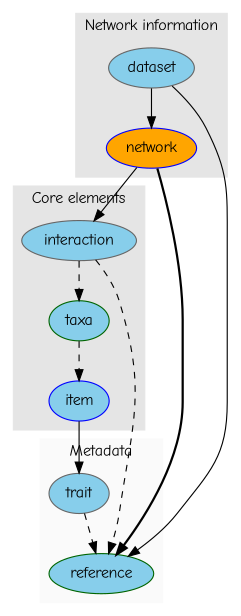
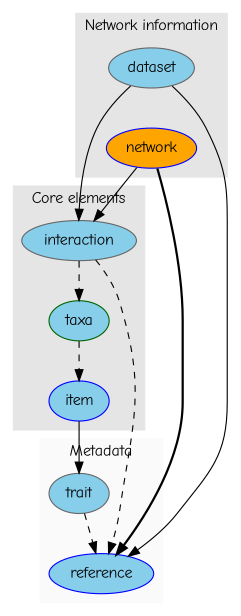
  digraph {
    fontname="Comic Neue"
    rankdir=TB
    node [color=gray40 fillcolor=skyblue fontname="Comic Neue" style=filled]
    edge [fontname="Comic Neue" style=dashed]
    taxa [color=darkgreen]
    item [color=blue]
    interaction
    dataset
    network [color=blue fillcolor=orange]
-   reference [color=darkgreen]
+   reference [color=blue]
    trait
    subgraph cluster_1 {
      color=grey90
      label="Core elements"
      style=filled
      taxa
      item
      interaction
    }
    subgraph cluster_2 {
      color=grey90
      label="Network information"
      style=filled
      dataset
      network
    }
    subgraph cluster_3 {
      color=grey98
      label=Metadata
      style=filled
      reference
      trait
    }
    taxa -> item [weight=40]
    item -> trait [style=solid]
    interaction -> taxa [weight=10]
    interaction -> reference
-   dataset -> network [style=solid weight=100]
+   dataset -> interaction [style=solid weight=100]
    dataset -> reference [style=solid]
    network -> interaction [style=solid weight=100]
    network -> reference [style=bold]
    trait -> reference
  }
